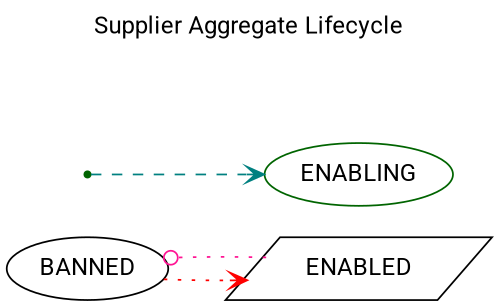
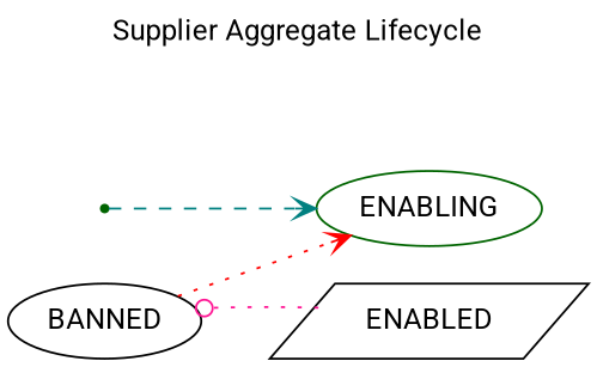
  digraph {
    fontname=roboto
    label="Supplier Aggregate Lifecycle\n\n"
    labelloc=t
    rankdir=LR
    node [color=darkgreen fontname=roboto shape=ellipse]
    edge [arrowhead=vee fontname=roboto style=dotted]
    init [shape=point]
    ENABLING
    ENABLED [color=black shape=parallelogram]
    BANNED [color=black]
    init -> ENABLING [color=teal style=dashed]
    ENABLED -> BANNED [arrowhead=odot color=deeppink]
-   BANNED -> ENABLED [color=red]
+   BANNED -> ENABLING [color=red]
  }
